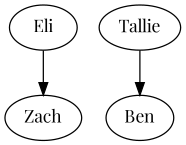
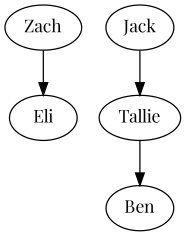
  digraph {
    fontname="Playfair Display"
    root=Rose
    node [fontname="Playfair Display"]
    edge [fontname="Playfair Display"]
    Zach
    Eli
+   Jack
    Tallie
    Ben
-   Eli -> Zach
+   Zach -> Eli
+   Jack -> Tallie
    Tallie -> Ben
  }
